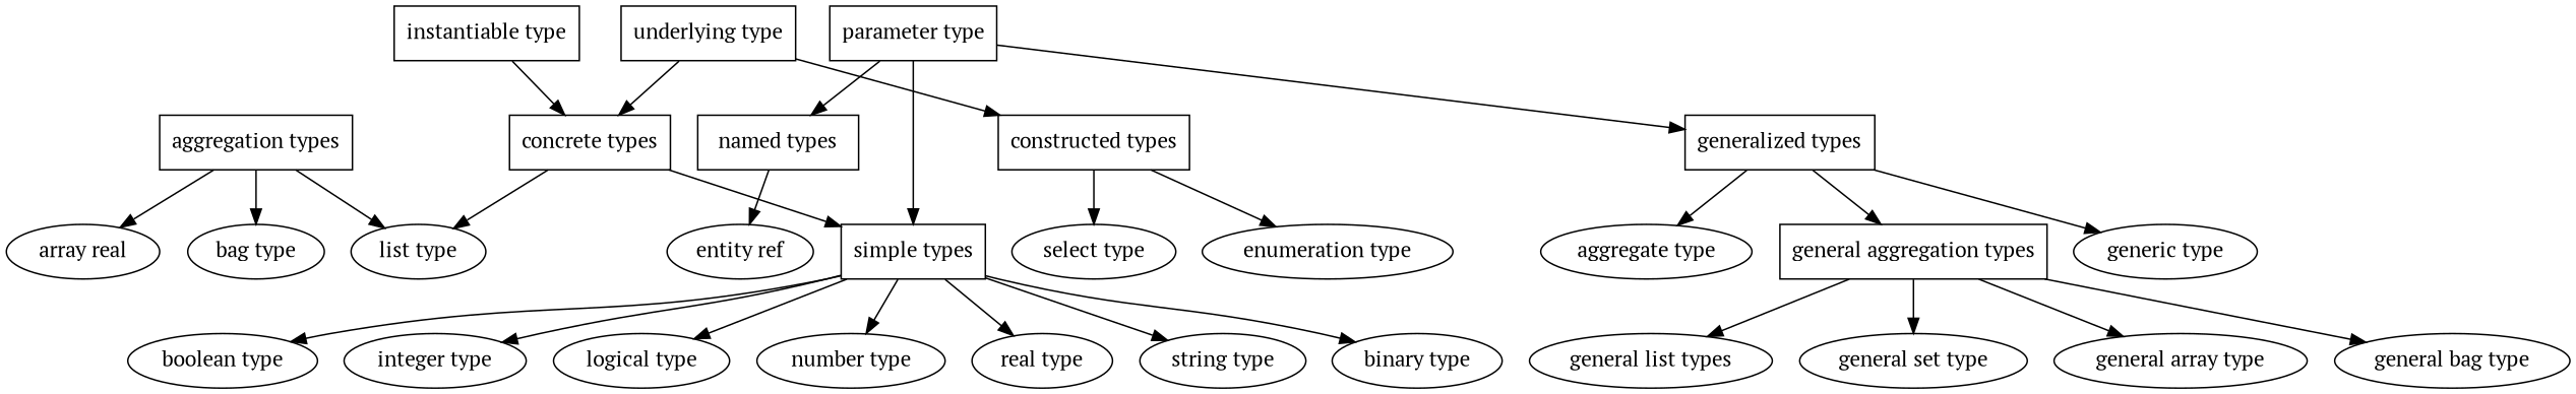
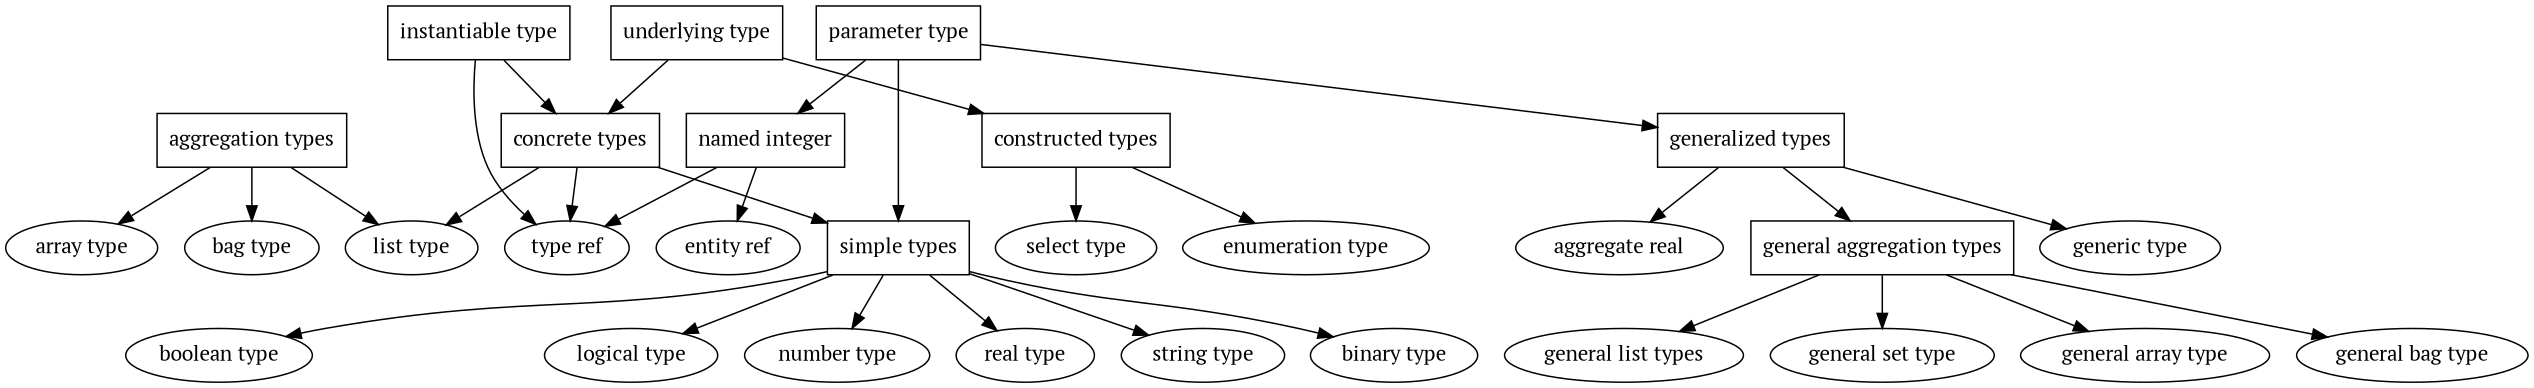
  strict digraph {
    fontname="PT Serif"
    node [fontname="PT Serif"]
    edge [fontname="PT Serif"]
    "aggregation types" [shape=box]
-   "array type" [label="array real"]
+   "array type"
    "bag type"
    "list type"
    "concrete types" [shape=box]
    "simple types" [shape=box]
+   "type ref"
    "binary type"
    "boolean type"
-   "integer type"
    "logical type"
    "number type"
    "real type"
    "string type"
    "constructed types" [shape=box]
    "enumeration type"
    "select type"
    "generalized types" [shape=box]
-   "aggregate type"
+   "aggregate type" [label="aggregate real"]
    "general aggregation types" [shape=box]
    "generic type"
    "general array type"
    "general bag type"
    n24 [label="general list types"]
    "general set type"
    "instantiable type" [shape=box]
-   "named types" [shape=box]
+   "named types" [shape=box label="named integer"]
    "entity ref"
    "parameter type" [shape=box]
    "underlying type" [shape=box]
    "aggregation types" -> "array type"
    "aggregation types" -> "bag type"
    "aggregation types" -> "list type"
    "concrete types" -> "list type"
    "concrete types" -> "simple types"
+   "concrete types" -> "type ref"
    "simple types" -> "binary type"
    "simple types" -> "boolean type"
-   "simple types" -> "integer type"
    "simple types" -> "logical type"
    "simple types" -> "number type"
    "simple types" -> "real type"
    "simple types" -> "string type"
    "constructed types" -> "enumeration type"
    "constructed types" -> "select type"
    "generalized types" -> "aggregate type"
    "generalized types" -> "general aggregation types"
    "generalized types" -> "generic type"
    "general aggregation types" -> "general array type"
    "general aggregation types" -> "general bag type"
    "general aggregation types" -> n24
    "general aggregation types" -> "general set type"
    "instantiable type" -> "concrete types"
+   "instantiable type" -> "type ref"
+   "named types" -> "type ref"
    "named types" -> "entity ref"
    "parameter type" -> "simple types"
    "parameter type" -> "generalized types"
    "parameter type" -> "named types"
    "underlying type" -> "concrete types"
    "underlying type" -> "constructed types"
  }
